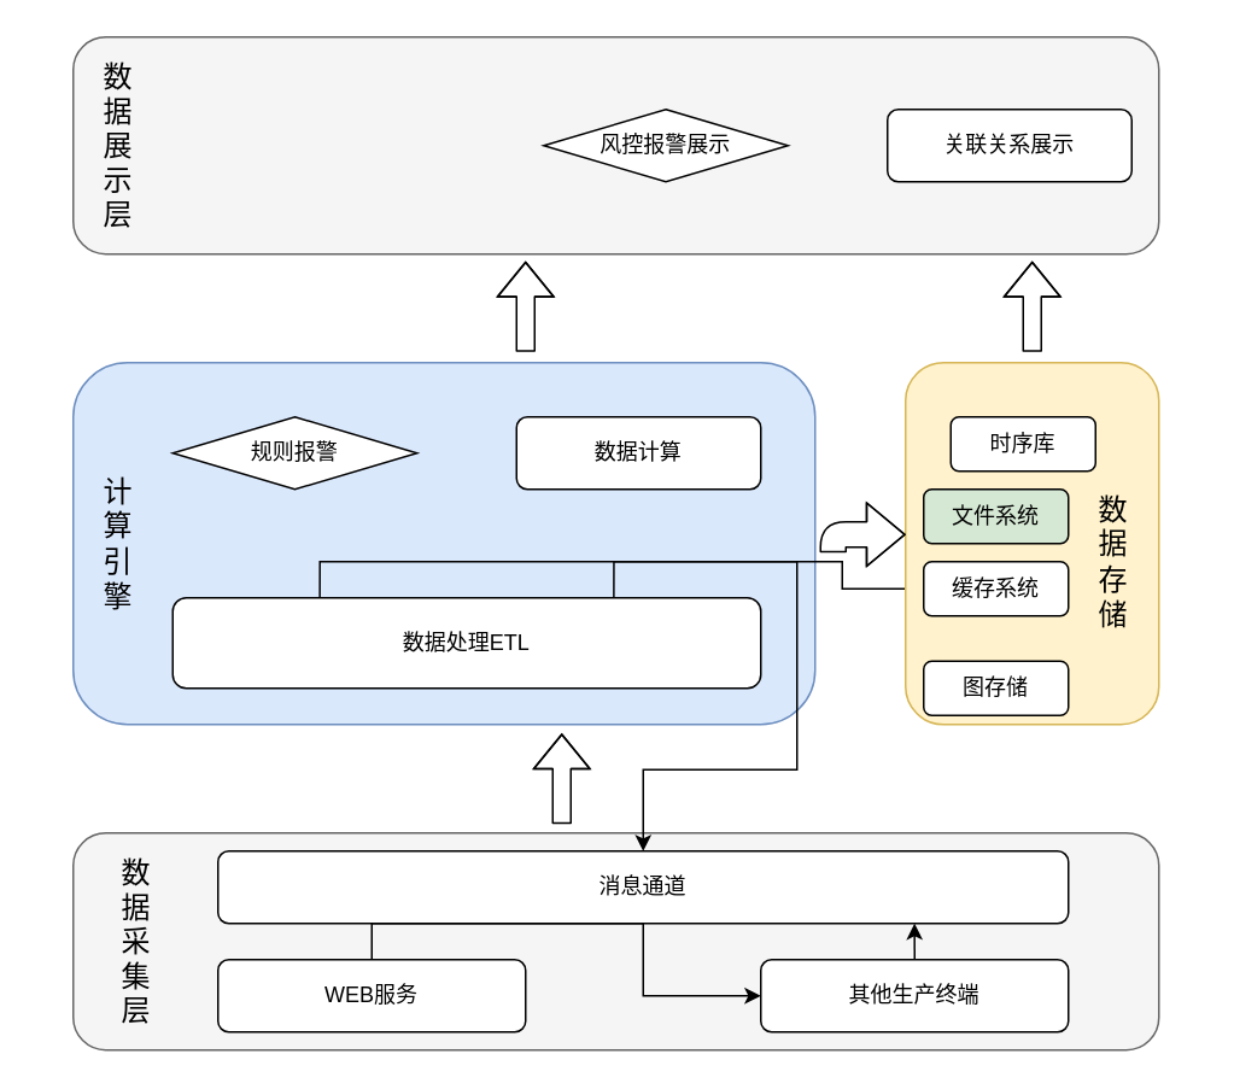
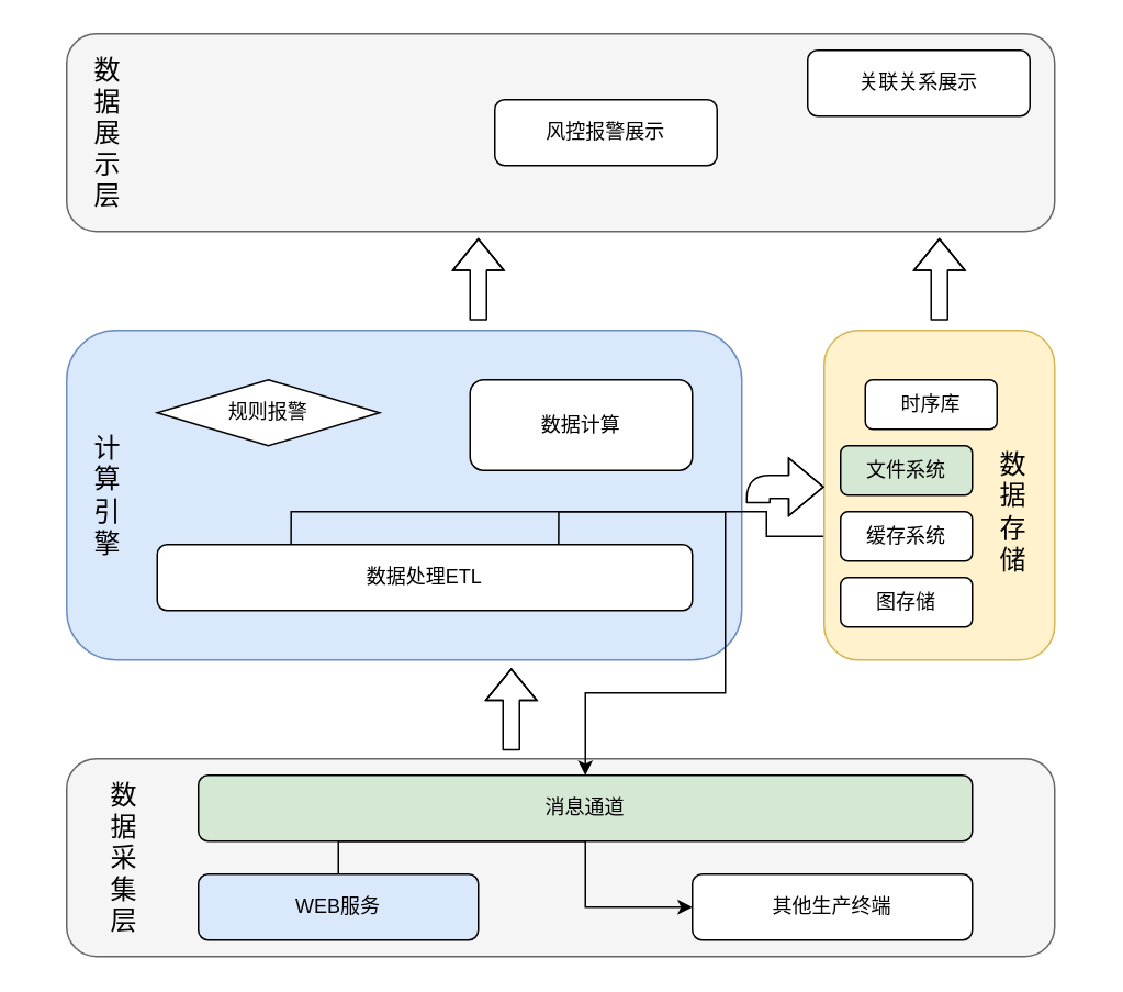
  <mxCell id="0" />
  <mxCell id="1" parent="0" />
  <mxCell id="2" value="" style="rounded=1;whiteSpace=wrap;html=1;fillColor=#f5f5f5;strokeColor=#666666;fontColor=#333333;" vertex="1" parent="1"><mxGeometry x="40" y="460" width="600" height="120" as="geometry" /></mxCell>
  <mxCell id="3" value="&lt;font style=&quot;font-size: 16px&quot;&gt;数据采集层&lt;/font&gt;" style="text;html=1;strokeColor=none;fillColor=none;align=center;verticalAlign=middle;whiteSpace=wrap;rounded=0;horizontal=0;rotation=90;" vertex="1" parent="1"><mxGeometry x="30" y="510" width="90" height="20" as="geometry" /></mxCell>
- <mxCell id="4" value="消息通道" style="rounded=1;whiteSpace=wrap;html=1;" vertex="1" parent="1"><mxGeometry x="120" y="470" width="470" height="40" as="geometry" /></mxCell>
+ <mxCell id="4" value="消息通道" style="rounded=1;whiteSpace=wrap;html=1;fillColor=#d5e8d4;" vertex="1" parent="1"><mxGeometry x="120" y="470" width="470" height="40" as="geometry" /></mxCell>
  <mxCell id="5" style="edgeStyle=orthogonalEdgeStyle;rounded=0;orthogonalLoop=1;jettySize=auto;html=1;exitX=0.5;exitY=0;exitDx=0;exitDy=0;" edge="1" parent="1" source="6" target="8"><mxGeometry relative="1" as="geometry" /></mxCell>
- <mxCell id="6" value="WEB服务" style="rounded=1;whiteSpace=wrap;html=1;" vertex="1" parent="1"><mxGeometry x="120" y="530" width="170" height="40" as="geometry" /></mxCell>
- <mxCell id="7" style="edgeStyle=orthogonalEdgeStyle;rounded=0;orthogonalLoop=1;jettySize=auto;html=1;exitX=0.5;exitY=0;exitDx=0;exitDy=0;entryX=0.819;entryY=1;entryDx=0;entryDy=0;entryPerimeter=0;" edge="1" parent="1" source="8" target="4"><mxGeometry relative="1" as="geometry" /></mxCell>
+ <mxCell id="6" value="WEB服务" style="rounded=1;whiteSpace=wrap;html=1;fillColor=#dae8fc;" vertex="1" parent="1"><mxGeometry x="120" y="530" width="170" height="40" as="geometry" /></mxCell>
  <mxCell id="8" value="其他生产终端" style="rounded=1;whiteSpace=wrap;html=1;" vertex="1" parent="1"><mxGeometry x="420" y="530" width="170" height="40" as="geometry" /></mxCell>
  <mxCell id="9" value="" style="rounded=1;whiteSpace=wrap;html=1;fillColor=#dae8fc;strokeColor=#6c8ebf;" vertex="1" parent="1"><mxGeometry x="40" y="200" width="410" height="200" as="geometry" /></mxCell>
  <mxCell id="10" value="&lt;span style=&quot;font-size: 16px&quot;&gt;计算引擎&lt;/span&gt;" style="text;html=1;strokeColor=none;fillColor=none;align=center;verticalAlign=middle;whiteSpace=wrap;rounded=0;horizontal=0;rotation=90;" vertex="1" parent="1"><mxGeometry x="20" y="290" width="90" height="20" as="geometry" /></mxCell>
  <mxCell id="11" style="edgeStyle=orthogonalEdgeStyle;rounded=0;orthogonalLoop=1;jettySize=auto;html=1;exitX=0.25;exitY=0;exitDx=0;exitDy=0;" edge="1" parent="1" source="13" target="20"><mxGeometry relative="1" as="geometry" /></mxCell>
  <mxCell id="12" style="edgeStyle=orthogonalEdgeStyle;rounded=0;orthogonalLoop=1;jettySize=auto;html=1;exitX=0.75;exitY=0;exitDx=0;exitDy=0;" edge="1" parent="1" source="13" target="4"><mxGeometry relative="1" as="geometry" /></mxCell>
- <mxCell id="13" value="数据处理ETL" style="rounded=1;whiteSpace=wrap;html=1;" vertex="1" parent="1"><mxGeometry x="95" y="330" width="325" height="50" as="geometry" /></mxCell>
+ <mxCell id="13" value="数据处理ETL" style="rounded=1;whiteSpace=wrap;html=1;" vertex="1" parent="1"><mxGeometry x="95" y="330" width="325" height="40" as="geometry" /></mxCell>
  <mxCell id="14" value="规则报警" style="rhombus;whiteSpace=wrap;html=1;" vertex="1" parent="1"><mxGeometry x="95" y="230" width="135" height="40" as="geometry" /></mxCell>
- <mxCell id="15" value="数据计算" style="rounded=1;whiteSpace=wrap;html=1;" vertex="1" parent="1"><mxGeometry x="285" y="230" width="135" height="40" as="geometry" /></mxCell>
+ <mxCell id="15" value="数据计算" style="rounded=1;whiteSpace=wrap;html=1;" vertex="1" parent="1"><mxGeometry x="285" y="230" width="135" height="55" as="geometry" /></mxCell>
  <mxCell id="16" value="" style="rounded=1;whiteSpace=wrap;html=1;fillColor=#fff2cc;strokeColor=#d6b656;" vertex="1" parent="1"><mxGeometry x="500" y="200" width="140" height="200" as="geometry" /></mxCell>
  <mxCell id="17" value="&lt;span style=&quot;font-size: 16px&quot;&gt;数据存储&lt;/span&gt;" style="text;html=1;strokeColor=none;fillColor=none;align=center;verticalAlign=middle;whiteSpace=wrap;rounded=0;horizontal=0;rotation=90;" vertex="1" parent="1"><mxGeometry x="570" y="300" width="90" height="20" as="geometry" /></mxCell>
  <mxCell id="18" value="时序库" style="rounded=1;whiteSpace=wrap;html=1;" vertex="1" parent="1"><mxGeometry x="525" y="230" width="80" height="30" as="geometry" /></mxCell>
  <mxCell id="19" value="文件系统" style="rounded=1;whiteSpace=wrap;html=1;fillColor=#d5e8d4;" vertex="1" parent="1"><mxGeometry x="510" y="270" width="80" height="30" as="geometry" /></mxCell>
  <mxCell id="20" value="缓存系统" style="rounded=1;whiteSpace=wrap;html=1;" vertex="1" parent="1"><mxGeometry x="510" y="310" width="80" height="30" as="geometry" /></mxCell>
- <mxCell id="21" value="图存储" style="rounded=1;whiteSpace=wrap;html=1;" vertex="1" parent="1"><mxGeometry x="510" y="365" width="80" height="30" as="geometry" /></mxCell>
+ <mxCell id="21" value="图存储" style="rounded=1;whiteSpace=wrap;html=1;" vertex="1" parent="1"><mxGeometry x="510" y="350" width="80" height="30" as="geometry" /></mxCell>
  <mxCell id="22" value="" style="shape=flexArrow;endArrow=classic;html=1;" edge="1" parent="1"><mxGeometry width="50" height="50" relative="1" as="geometry"><mxPoint x="310" y="455" as="sourcePoint" /><mxPoint x="310" y="405" as="targetPoint" /><Array as="points"><mxPoint x="310" y="445" /></Array></mxGeometry></mxCell>
  <mxCell id="23" value="" style="shape=flexArrow;endArrow=classic;html=1;width=14;endSize=6.67;" edge="1" parent="1"><mxGeometry width="50" height="50" relative="1" as="geometry"><mxPoint x="460" y="305" as="sourcePoint" /><mxPoint x="500" y="295" as="targetPoint" /><Array as="points"><mxPoint x="460" y="295" /></Array></mxGeometry></mxCell>
  <mxCell id="24" value="" style="rounded=1;whiteSpace=wrap;html=1;fillColor=#f5f5f5;strokeColor=#666666;fontColor=#333333;" vertex="1" parent="1"><mxGeometry x="40" y="20" width="600" height="120" as="geometry" /></mxCell>
  <mxCell id="25" value="" style="shape=flexArrow;endArrow=classic;html=1;" edge="1" parent="1"><mxGeometry width="50" height="50" relative="1" as="geometry"><mxPoint x="290" y="194" as="sourcePoint" /><mxPoint x="290" y="144" as="targetPoint" /><Array as="points"><mxPoint x="290" y="184" /></Array></mxGeometry></mxCell>
  <mxCell id="26" value="&lt;span style=&quot;font-size: 16px&quot;&gt;数据展示层&lt;/span&gt;" style="text;html=1;strokeColor=none;fillColor=none;align=center;verticalAlign=middle;whiteSpace=wrap;rounded=0;horizontal=0;rotation=90;" vertex="1" parent="1"><mxGeometry x="20" y="70" width="90" height="20" as="geometry" /></mxCell>
- <mxCell id="27" value="风控报警展示" style="rhombus;whiteSpace=wrap;html=1;" vertex="1" parent="1"><mxGeometry x="300" y="60" width="135" height="40" as="geometry" /></mxCell>
- <mxCell id="28" value="关联关系展示" style="rounded=1;whiteSpace=wrap;html=1;" vertex="1" parent="1"><mxGeometry x="490" y="60" width="135" height="40" as="geometry" /></mxCell>
+ <mxCell id="27" value="风控报警展示" style="rounded=1;whiteSpace=wrap;html=1;" vertex="1" parent="1"><mxGeometry x="300" y="60" width="135" height="40" as="geometry" /></mxCell>
+ <mxCell id="28" value="关联关系展示" style="rounded=1;whiteSpace=wrap;html=1;" vertex="1" parent="1"><mxGeometry x="490" y="30" width="135" height="40" as="geometry" /></mxCell>
  <mxCell id="29" value="" style="shape=flexArrow;endArrow=classic;html=1;" edge="1" parent="1"><mxGeometry width="50" height="50" relative="1" as="geometry"><mxPoint x="570" y="194" as="sourcePoint" /><mxPoint x="570" y="144" as="targetPoint" /><Array as="points"><mxPoint x="570" y="184" /></Array></mxGeometry></mxCell>
